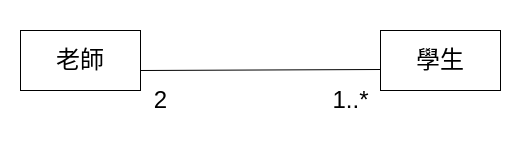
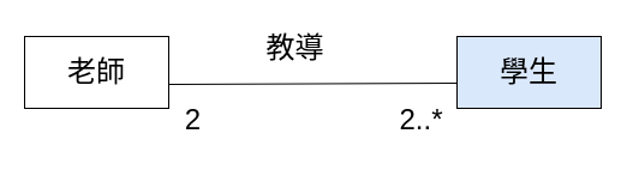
  <mxCell id="0" />
  <mxCell id="1" parent="0" />
  <mxCell id="2" value="&lt;font style=&quot;font-size: 24px;&quot;&gt;老師&lt;/font&gt;" style="rounded=0;whiteSpace=wrap;html=1;" vertex="1" parent="1"><mxGeometry x="20" y="30" width="120" height="60" as="geometry" /></mxCell>
- <mxCell id="3" value="&lt;font style=&quot;font-size: 24px;&quot;&gt;學生&lt;/font&gt;" style="rounded=0;whiteSpace=wrap;html=1;" vertex="1" parent="1"><mxGeometry x="380" y="30" width="120" height="60" as="geometry" /></mxCell>
+ <mxCell id="3" value="&lt;font style=&quot;font-size: 24px;&quot;&gt;學生&lt;/font&gt;" style="rounded=0;whiteSpace=wrap;html=1;fillColor=#dae8fc;" vertex="1" parent="1"><mxGeometry x="380" y="30" width="120" height="60" as="geometry" /></mxCell>
  <mxCell id="4" value="" style="endArrow=none;html=1;entryX=0;entryY=0.65;entryDx=0;entryDy=0;entryPerimeter=0;" edge="1" parent="1" target="3"><mxGeometry width="50" height="50" relative="1" as="geometry"><mxPoint x="140" y="70" as="sourcePoint" /><mxPoint x="280" y="70" as="targetPoint" /></mxGeometry></mxCell>
+ <mxCell id="5" value="教導" style="text;html=1;align=center;verticalAlign=middle;resizable=0;points=[];autosize=1;strokeColor=none;fillColor=none;fontSize=24;" vertex="1" parent="1"><mxGeometry x="210" y="20" width="70" height="40" as="geometry" /></mxCell>
  <mxCell id="6" value="2" style="text;html=1;align=center;verticalAlign=middle;resizable=0;points=[];autosize=1;strokeColor=none;fillColor=none;fontSize=24;" vertex="1" parent="1"><mxGeometry x="140" y="80" width="40" height="40" as="geometry" /></mxCell>
- <mxCell id="7" value="1..*" style="text;html=1;align=center;verticalAlign=middle;resizable=0;points=[];autosize=1;strokeColor=none;fillColor=none;fontSize=24;" vertex="1" parent="1"><mxGeometry x="320" y="80" width="60" height="40" as="geometry" /></mxCell>
+ <mxCell id="7" value="2..*" style="text;html=1;align=center;verticalAlign=middle;resizable=0;points=[];autosize=1;strokeColor=none;fillColor=none;fontSize=24;" vertex="1" parent="1"><mxGeometry x="320" y="80" width="60" height="40" as="geometry" /></mxCell>
